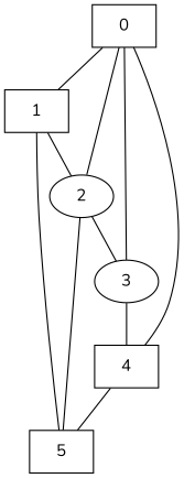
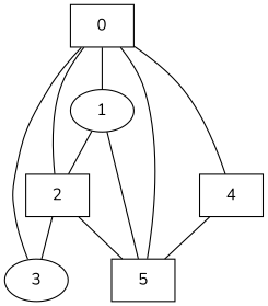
  graph {
    fontname=Nunito
    node [fontname=Nunito shape=box]
    edge [fontname=Nunito]
    n1 [label=0]
-   n2 [label=1]
-   n3 [label=2 shape=ellipse]
+   n2 [label=1 shape=ellipse]
+   n3 [label=2]
    n4 [label=3 shape=ellipse]
    n5 [label=4]
    n6 [label=5]
    n1 -- n2
    n1 -- n3
    n1 -- n4
    n1 -- n5
+   n1 -- n6
    n2 -- n3
    n2 -- n6
    n3 -- n4
    n3 -- n6
-   n4 -- n5
    n5 -- n6
  }
